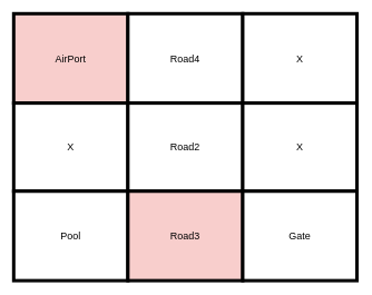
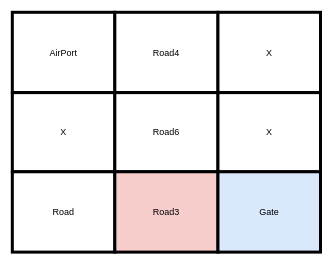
  <mxCell id="0" />
  <mxCell id="1" parent="0" />
  <mxCell id="2" value="" style="childLayout=tableLayout;recursiveResize=0;shadow=0;fillColor=none;strokeColor=#000000;fontColor=#000000;" parent="1" vertex="1"><mxGeometry x="20" y="20" width="514.29" height="400" as="geometry" /></mxCell>
  <mxCell id="3" value="" style="shape=tableRow;horizontal=0;startSize=0;swimlaneHead=0;swimlaneBody=0;top=0;left=0;bottom=0;right=0;dropTarget=0;collapsible=0;recursiveResize=0;expand=0;fontStyle=0;fillColor=default;strokeColor=inherit;" parent="2" vertex="1"><mxGeometry width="514.29" height="134" as="geometry" /></mxCell>
- <mxCell id="4" value="AirPort" style="connectable=0;recursiveResize=0;strokeColor=inherit;fillColor=#f8cecc;align=center;whiteSpace=wrap;html=1;strokeWidth=5;fontSize=15;fontColor=#000000;" parent="3" vertex="1"><mxGeometry width="171" height="134" as="geometry"><mxRectangle width="171" height="134" as="alternateBounds" /></mxGeometry></mxCell>
+ <mxCell id="4" value="AirPort" style="connectable=0;recursiveResize=0;strokeColor=inherit;fillColor=#FFFFFF;align=center;whiteSpace=wrap;html=1;strokeWidth=5;fontSize=15;fontColor=#000000;" parent="3" vertex="1"><mxGeometry width="171" height="134" as="geometry"><mxRectangle width="171" height="134" as="alternateBounds" /></mxGeometry></mxCell>
  <mxCell id="5" value="Road4" style="connectable=0;recursiveResize=0;strokeColor=inherit;fillColor=#FFFFFF;align=center;whiteSpace=wrap;html=1;strokeWidth=5;fontSize=15;fontColor=#000000;" parent="3" vertex="1"><mxGeometry x="171" width="172" height="134" as="geometry"><mxRectangle width="172" height="134" as="alternateBounds" /></mxGeometry></mxCell>
  <mxCell id="6" value="&lt;font style=&quot;font-size: 15px;&quot;&gt;X&lt;/font&gt;" style="connectable=0;recursiveResize=0;strokeColor=inherit;fillColor=#FFFFFF;align=center;whiteSpace=wrap;html=1;strokeWidth=5;fontSize=15;fontColor=#000000;" parent="3" vertex="1"><mxGeometry x="343" width="171" height="134" as="geometry"><mxRectangle width="171" height="134" as="alternateBounds" /></mxGeometry></mxCell>
  <mxCell id="7" style="shape=tableRow;horizontal=0;startSize=0;swimlaneHead=0;swimlaneBody=0;top=0;left=0;bottom=0;right=0;dropTarget=0;collapsible=0;recursiveResize=0;expand=0;fontStyle=0;fillColor=default;strokeColor=inherit;" parent="2" vertex="1"><mxGeometry y="134" width="514.29" height="132" as="geometry" /></mxCell>
  <mxCell id="8" value="X" style="connectable=0;recursiveResize=0;strokeColor=inherit;fillColor=#FFFFFF;align=center;whiteSpace=wrap;html=1;strokeWidth=5;fontSize=15;fontColor=#000000;" parent="7" vertex="1"><mxGeometry width="171" height="132" as="geometry"><mxRectangle width="171" height="132" as="alternateBounds" /></mxGeometry></mxCell>
- <mxCell id="9" value="Road2" style="connectable=0;recursiveResize=0;strokeColor=inherit;fillColor=#FFFFFF;align=center;whiteSpace=wrap;html=1;strokeWidth=5;fontSize=15;fontColor=#000000;" parent="7" vertex="1"><mxGeometry x="171" width="172" height="132" as="geometry"><mxRectangle width="172" height="132" as="alternateBounds" /></mxGeometry></mxCell>
+ <mxCell id="9" value="Road6" style="connectable=0;recursiveResize=0;strokeColor=inherit;fillColor=#FFFFFF;align=center;whiteSpace=wrap;html=1;strokeWidth=5;fontSize=15;fontColor=#000000;" parent="7" vertex="1"><mxGeometry x="171" width="172" height="132" as="geometry"><mxRectangle width="172" height="132" as="alternateBounds" /></mxGeometry></mxCell>
  <mxCell id="10" value="X" style="connectable=0;recursiveResize=0;strokeColor=inherit;fillColor=#FFFFFF;align=center;whiteSpace=wrap;html=1;strokeWidth=5;fontSize=15;fontColor=#000000;" parent="7" vertex="1"><mxGeometry x="343" width="171" height="132" as="geometry"><mxRectangle width="171" height="132" as="alternateBounds" /></mxGeometry></mxCell>
  <mxCell id="11" style="shape=tableRow;horizontal=0;startSize=0;swimlaneHead=0;swimlaneBody=0;top=0;left=0;bottom=0;right=0;dropTarget=0;collapsible=0;recursiveResize=0;expand=0;fontStyle=0;fillColor=default;strokeColor=inherit;" parent="2" vertex="1"><mxGeometry y="266" width="514.29" height="134" as="geometry" /></mxCell>
- <mxCell id="12" value="Pool" style="connectable=0;recursiveResize=0;strokeColor=inherit;fillColor=#FFFFFF;align=center;whiteSpace=wrap;html=1;strokeWidth=5;fontSize=15;fontColor=#000000;" parent="11" vertex="1"><mxGeometry width="171" height="134" as="geometry"><mxRectangle width="171" height="134" as="alternateBounds" /></mxGeometry></mxCell>
+ <mxCell id="12" value="Road" style="connectable=0;recursiveResize=0;strokeColor=inherit;fillColor=#FFFFFF;align=center;whiteSpace=wrap;html=1;strokeWidth=5;fontSize=15;fontColor=#000000;" parent="11" vertex="1"><mxGeometry width="171" height="134" as="geometry"><mxRectangle width="171" height="134" as="alternateBounds" /></mxGeometry></mxCell>
  <mxCell id="13" value="Road3" style="connectable=0;recursiveResize=0;strokeColor=inherit;fillColor=#f8cecc;align=center;whiteSpace=wrap;html=1;strokeWidth=5;fontSize=15;fontColor=#000000;" parent="11" vertex="1"><mxGeometry x="171" width="172" height="134" as="geometry"><mxRectangle width="172" height="134" as="alternateBounds" /></mxGeometry></mxCell>
- <mxCell id="14" value="Gate" style="connectable=0;recursiveResize=0;strokeColor=inherit;fillColor=#FFFFFF;align=center;whiteSpace=wrap;html=1;strokeWidth=5;fontSize=15;fontColor=#000000;" parent="11" vertex="1"><mxGeometry x="343" width="171" height="134" as="geometry"><mxRectangle width="171" height="134" as="alternateBounds" /></mxGeometry></mxCell>
+ <mxCell id="14" value="Gate" style="connectable=0;recursiveResize=0;strokeColor=inherit;fillColor=#dae8fc;align=center;whiteSpace=wrap;html=1;strokeWidth=5;fontSize=15;fontColor=#000000;" parent="11" vertex="1"><mxGeometry x="343" width="171" height="134" as="geometry"><mxRectangle width="171" height="134" as="alternateBounds" /></mxGeometry></mxCell>
